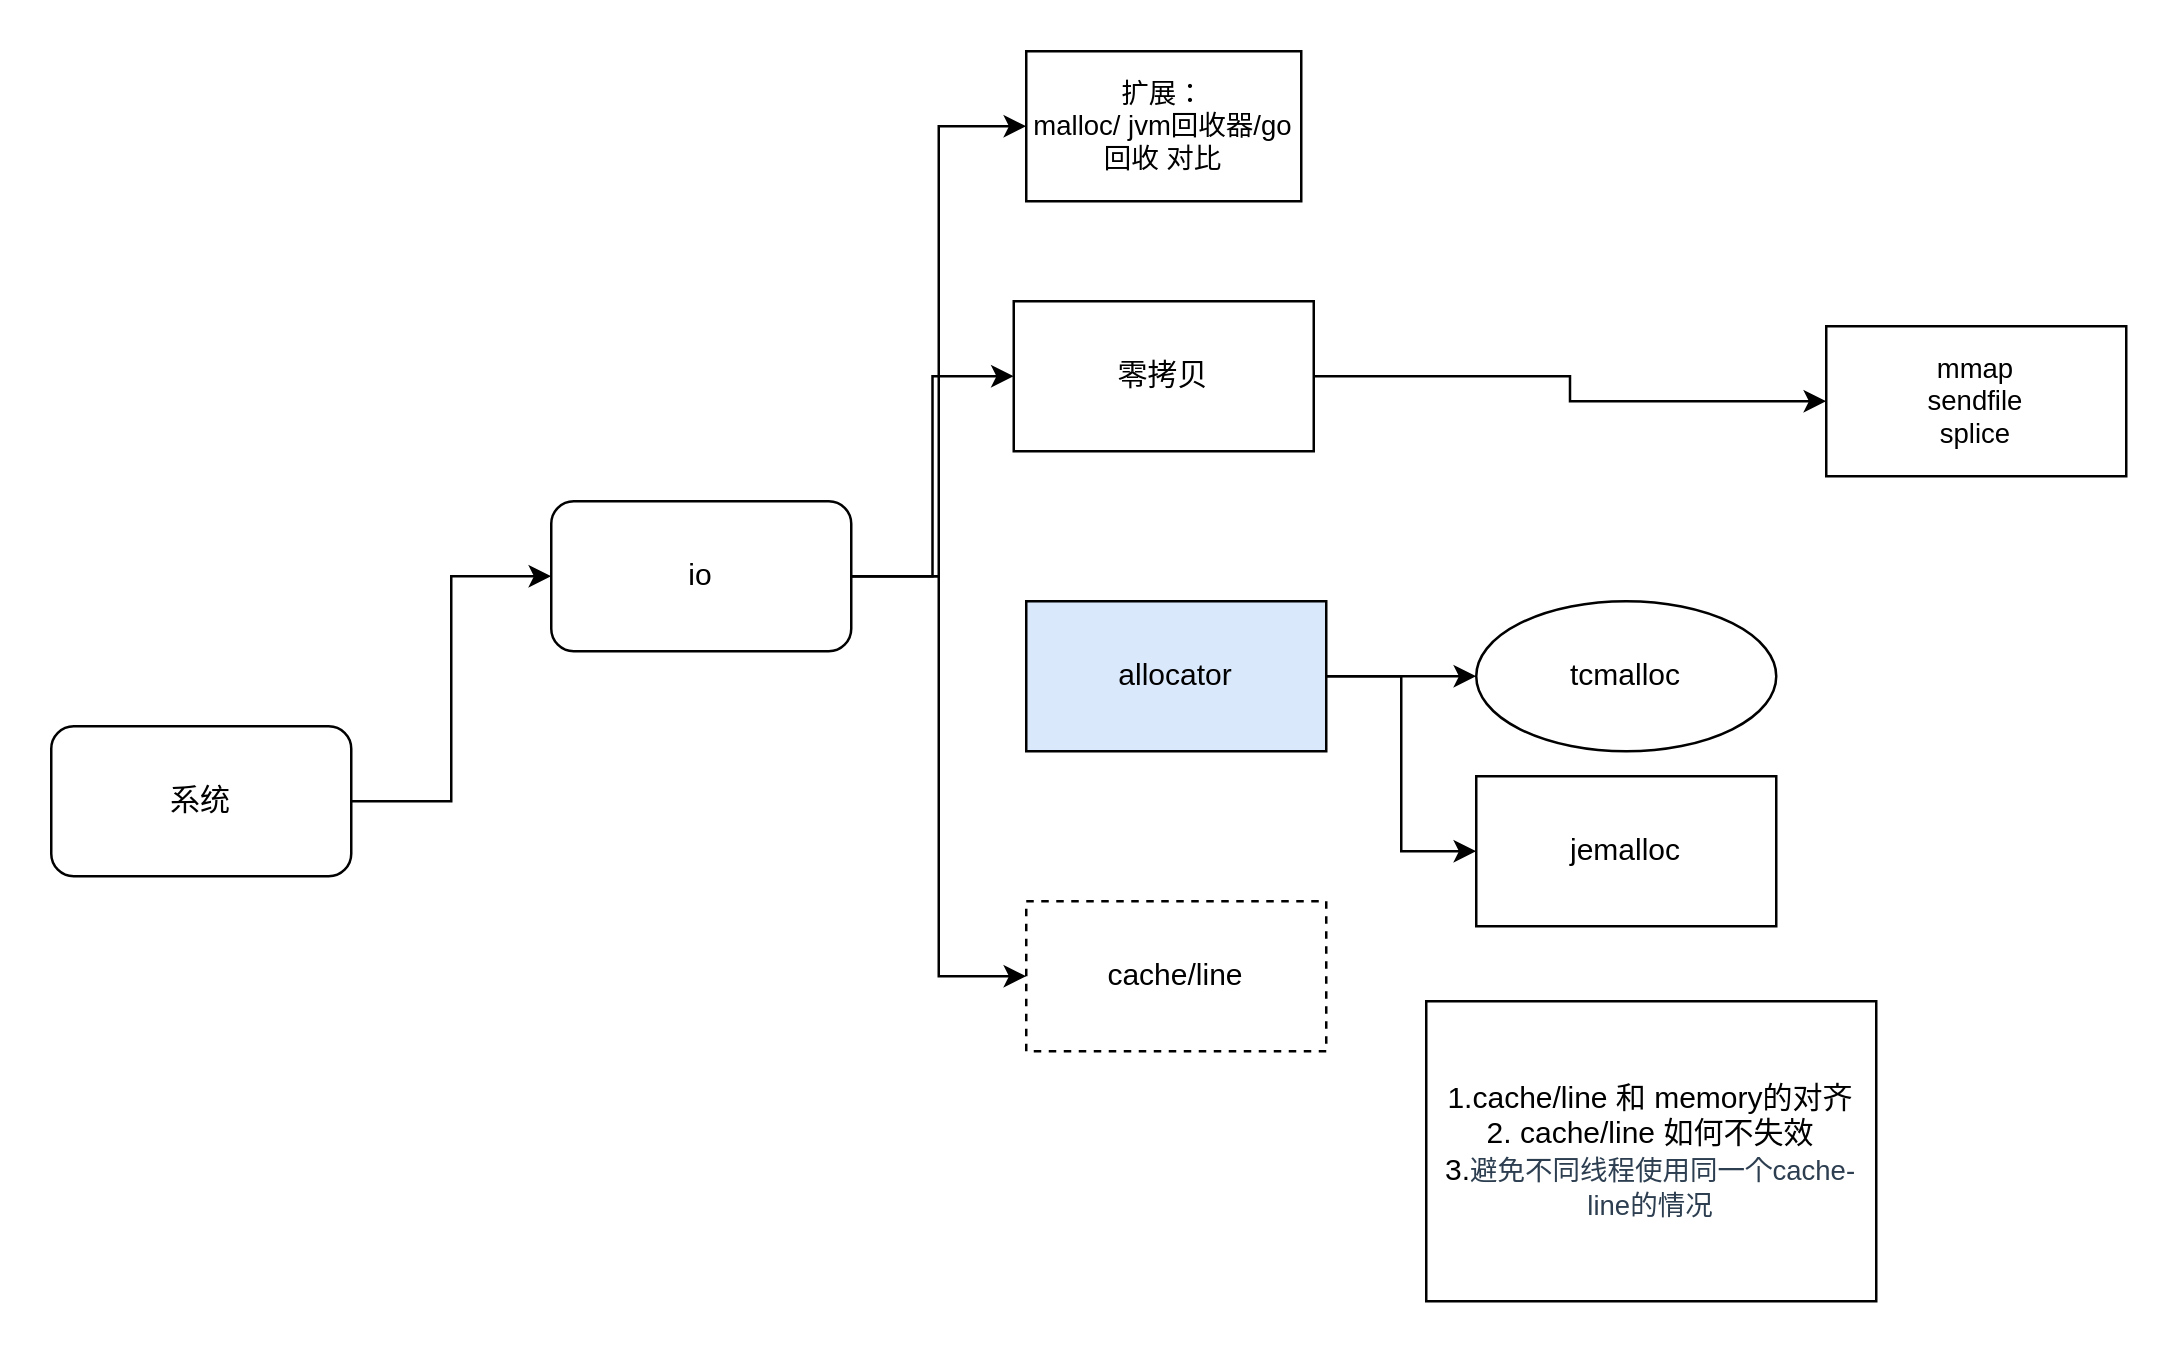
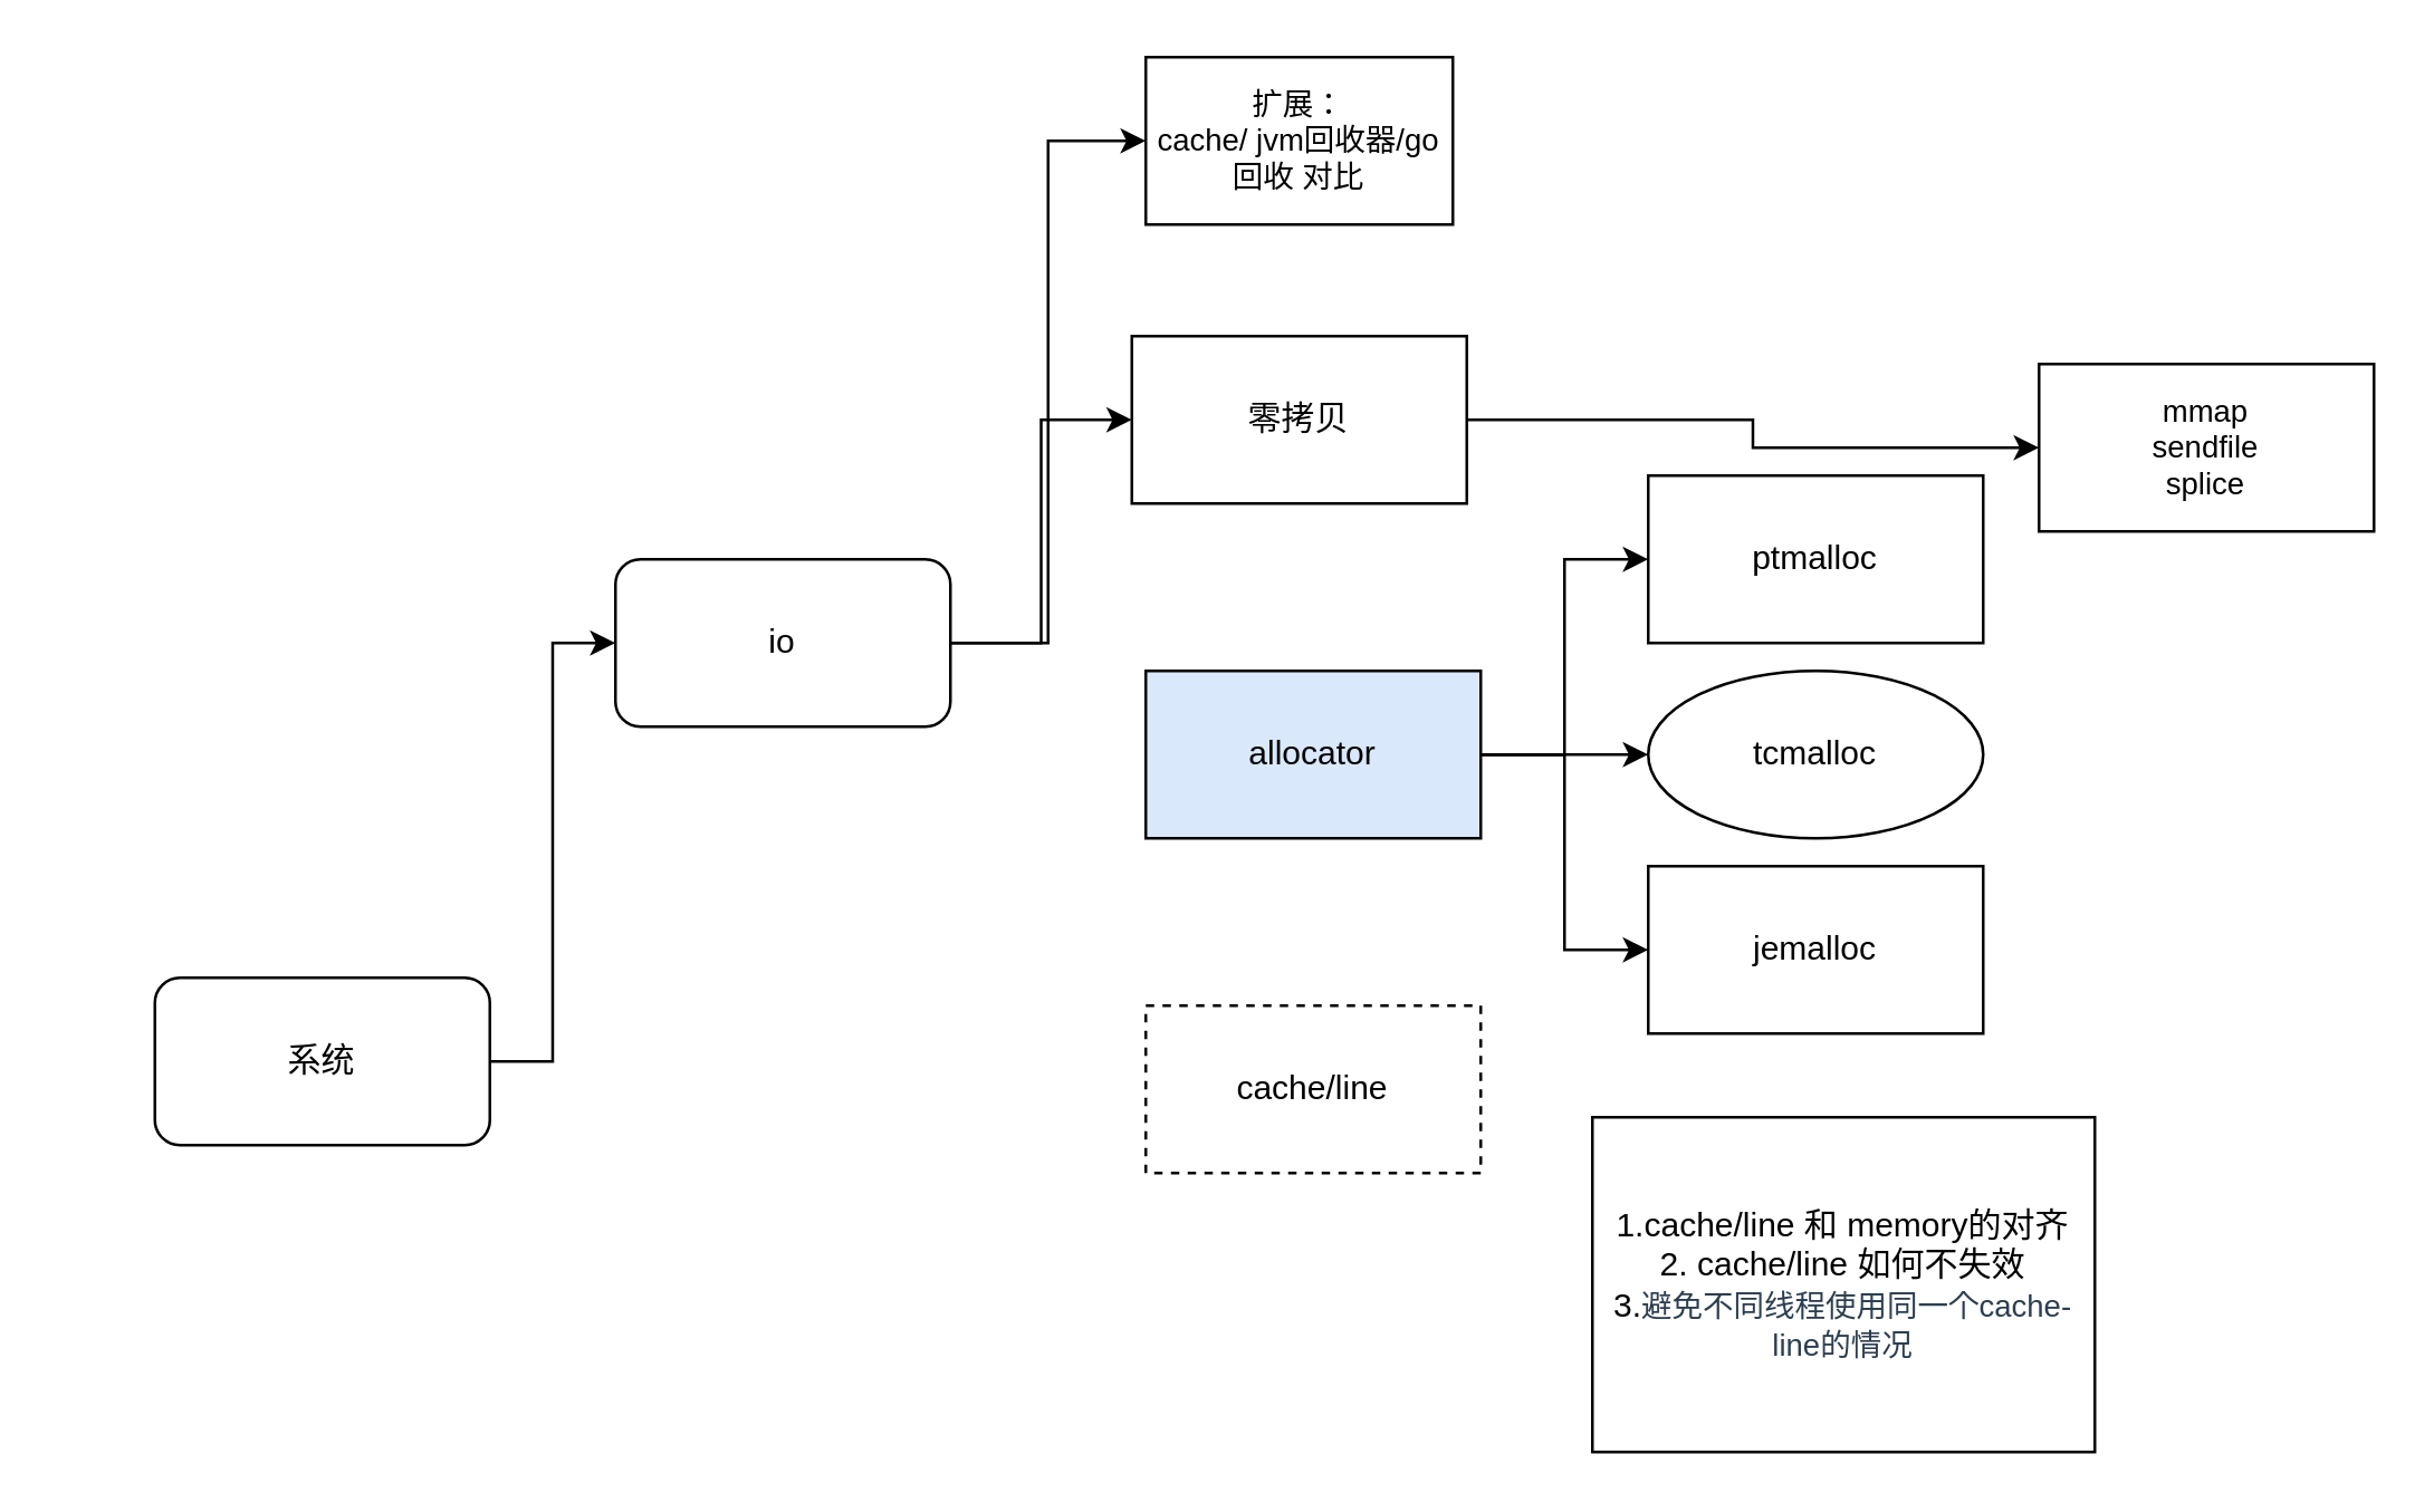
  <mxCell id="0" />
  <mxCell id="1" parent="0" />
  <mxCell id="2" style="edgeStyle=orthogonalEdgeStyle;rounded=0;orthogonalLoop=1;jettySize=auto;html=1;exitX=1;exitY=0.5;exitDx=0;exitDy=0;entryX=0;entryY=0.5;entryDx=0;entryDy=0;" edge="1" parent="1" source="3" target="7"><mxGeometry relative="1" as="geometry" /></mxCell>
- <mxCell id="3" value="系统" style="rounded=1;whiteSpace=wrap;html=1;" vertex="1" parent="1"><mxGeometry x="20" y="290" width="120" height="60" as="geometry" /></mxCell>
+ <mxCell id="3" value="系统" style="rounded=1;whiteSpace=wrap;html=1;" vertex="1" parent="1"><mxGeometry x="55" y="350" width="120" height="60" as="geometry" /></mxCell>
  <mxCell id="4" style="edgeStyle=orthogonalEdgeStyle;rounded=0;orthogonalLoop=1;jettySize=auto;html=1;exitX=1;exitY=0.5;exitDx=0;exitDy=0;entryX=0;entryY=0.5;entryDx=0;entryDy=0;" edge="1" parent="1" source="7" target="9"><mxGeometry relative="1" as="geometry" /></mxCell>
- <mxCell id="5" style="edgeStyle=orthogonalEdgeStyle;rounded=0;orthogonalLoop=1;jettySize=auto;html=1;exitX=1;exitY=0.5;exitDx=0;exitDy=0;entryX=0;entryY=0.5;entryDx=0;entryDy=0;" edge="1" parent="1" source="7" target="14"><mxGeometry relative="1" as="geometry" /></mxCell>
  <mxCell id="6" style="edgeStyle=orthogonalEdgeStyle;rounded=0;orthogonalLoop=1;jettySize=auto;html=1;exitX=1;exitY=0.5;exitDx=0;exitDy=0;entryX=0;entryY=0.5;entryDx=0;entryDy=0;fontSize=11;" edge="1" parent="1" source="7" target="19"><mxGeometry relative="1" as="geometry" /></mxCell>
  <mxCell id="7" value="io" style="rounded=1;whiteSpace=wrap;html=1;" vertex="1" parent="1"><mxGeometry x="220" y="200" width="120" height="60" as="geometry" /></mxCell>
  <mxCell id="8" style="edgeStyle=orthogonalEdgeStyle;rounded=0;orthogonalLoop=1;jettySize=auto;html=1;exitX=1;exitY=0.5;exitDx=0;exitDy=0;fontSize=11;" edge="1" parent="1" source="9" target="20"><mxGeometry relative="1" as="geometry" /></mxCell>
  <mxCell id="9" value="零拷贝" style="rounded=0;whiteSpace=wrap;html=1;" vertex="1" parent="1"><mxGeometry x="405" y="120" width="120" height="60" as="geometry" /></mxCell>
  <mxCell id="10" style="edgeStyle=orthogonalEdgeStyle;rounded=0;orthogonalLoop=1;jettySize=auto;html=1;exitX=1;exitY=0.5;exitDx=0;exitDy=0;" edge="1" parent="1" source="13" target="16"><mxGeometry relative="1" as="geometry" /></mxCell>
  <mxCell id="11" style="edgeStyle=orthogonalEdgeStyle;rounded=0;orthogonalLoop=1;jettySize=auto;html=1;exitX=1;exitY=0.5;exitDx=0;exitDy=0;entryX=0;entryY=0.5;entryDx=0;entryDy=0;" edge="1" parent="1" source="13" target="17"><mxGeometry relative="1" as="geometry" /></mxCell>
+ <mxCell id="12" style="edgeStyle=orthogonalEdgeStyle;rounded=0;orthogonalLoop=1;jettySize=auto;html=1;exitX=1;exitY=0.5;exitDx=0;exitDy=0;entryX=0;entryY=0.5;entryDx=0;entryDy=0;" edge="1" parent="1" source="13" target="15"><mxGeometry relative="1" as="geometry" /></mxCell>
  <mxCell id="13" value="allocator" style="rounded=0;whiteSpace=wrap;html=1;fillColor=#dae8fc;" vertex="1" parent="1"><mxGeometry x="410" y="240" width="120" height="60" as="geometry" /></mxCell>
  <mxCell id="14" value="cache/line" style="rounded=0;whiteSpace=wrap;html=1;dashed=1;" vertex="1" parent="1"><mxGeometry x="410" y="360" width="120" height="60" as="geometry" /></mxCell>
+ <mxCell id="15" value="ptmalloc" style="rounded=0;whiteSpace=wrap;html=1;" vertex="1" parent="1"><mxGeometry x="590" y="170" width="120" height="60" as="geometry" /></mxCell>
  <mxCell id="16" value="tcmalloc" style="ellipse;whiteSpace=wrap;html=1;" vertex="1" parent="1"><mxGeometry x="590" y="240" width="120" height="60" as="geometry" /></mxCell>
  <mxCell id="17" value="jemalloc" style="rounded=0;whiteSpace=wrap;html=1;" vertex="1" parent="1"><mxGeometry x="590" y="310" width="120" height="60" as="geometry" /></mxCell>
  <mxCell id="18" value="1.cache/line 和 memory的对齐&lt;br&gt;2. cache/line 如何不失效&lt;br&gt;3.&lt;span style=&quot;color: rgb(44 , 62 , 80) ; font-family: &amp;#34;pingfang sc&amp;#34; , &amp;#34;lantinghei sc&amp;#34; , &amp;#34;microsoft yahei&amp;#34; , &amp;#34;hiragino sans gb&amp;#34; , &amp;#34;microsoft sans serif&amp;#34; , &amp;#34;wenquanyi micro hei&amp;#34; , sans-serif ; background-color: rgb(255 , 255 , 255)&quot;&gt;&lt;font style=&quot;font-size: 11px&quot;&gt;避免不同线程使用同一个cache-line的情况&lt;/font&gt;&lt;/span&gt;" style="rounded=0;whiteSpace=wrap;html=1;" vertex="1" parent="1"><mxGeometry x="570" y="400" width="180" height="120" as="geometry" /></mxCell>
- <mxCell id="19" value="扩展：&lt;br&gt;malloc/ jvm回收器/go回收 对比" style="rounded=0;whiteSpace=wrap;html=1;fontSize=11;" vertex="1" parent="1"><mxGeometry x="410" y="20" width="110" height="60" as="geometry" /></mxCell>
+ <mxCell id="19" value="扩展：&lt;br&gt;cache/ jvm回收器/go回收 对比" style="rounded=0;whiteSpace=wrap;html=1;fontSize=11;" vertex="1" parent="1"><mxGeometry x="410" y="20" width="110" height="60" as="geometry" /></mxCell>
  <mxCell id="20" value="mmap&lt;br&gt;sendfile&lt;br&gt;splice" style="rounded=0;whiteSpace=wrap;html=1;fontSize=11;" vertex="1" parent="1"><mxGeometry x="730" y="130" width="120" height="60" as="geometry" /></mxCell>
